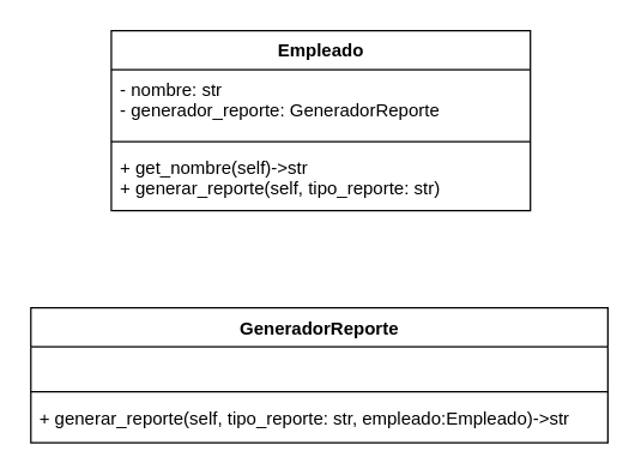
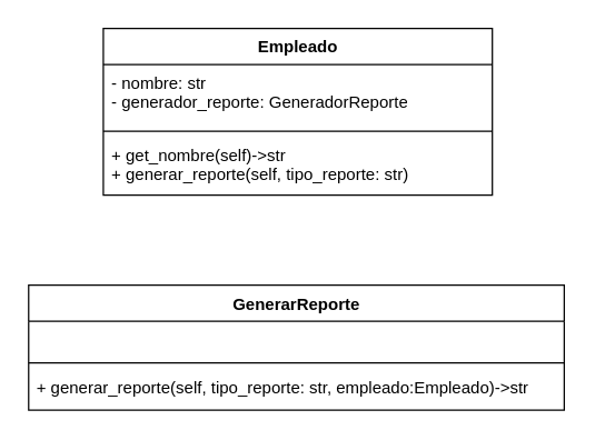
  <mxCell id="0" />
  <mxCell id="1" parent="0" />
  <mxCell id="2" value="Empleado" style="swimlane;fontStyle=1;align=center;verticalAlign=top;childLayout=stackLayout;horizontal=1;startSize=26;horizontalStack=0;resizeParent=1;resizeParentMax=0;resizeLast=0;collapsible=1;marginBottom=0;whiteSpace=wrap;html=1;" parent="1" vertex="1"><mxGeometry x="73.75" y="20" width="280" height="120" as="geometry" /></mxCell>
  <mxCell id="3" value="- nombre: str&lt;div&gt;- generador_reporte: GeneradorReporte&lt;/div&gt;" style="text;strokeColor=none;fillColor=none;align=left;verticalAlign=top;spacingLeft=4;spacingRight=4;overflow=hidden;rotatable=0;points=[[0,0.5],[1,0.5]];portConstraint=eastwest;whiteSpace=wrap;html=1;" parent="2" vertex="1"><mxGeometry y="26" width="280" height="44" as="geometry" /></mxCell>
  <mxCell id="4" value="" style="line;strokeWidth=1;fillColor=none;align=left;verticalAlign=middle;spacingTop=-1;spacingLeft=3;spacingRight=3;rotatable=0;labelPosition=right;points=[];portConstraint=eastwest;strokeColor=inherit;" parent="2" vertex="1"><mxGeometry y="70" width="280" height="8" as="geometry" /></mxCell>
  <mxCell id="5" value="+ get_nombre(self)-&amp;gt;str&lt;br&gt;+ generar_reporte(self, tipo_reporte: str)" style="text;strokeColor=none;fillColor=none;align=left;verticalAlign=top;spacingLeft=4;spacingRight=4;overflow=hidden;rotatable=0;points=[[0,0.5],[1,0.5]];portConstraint=eastwest;whiteSpace=wrap;html=1;" parent="2" vertex="1"><mxGeometry y="78" width="280" height="42" as="geometry" /></mxCell>
- <mxCell id="6" value="GeneradorReporte" style="swimlane;fontStyle=1;align=center;verticalAlign=top;childLayout=stackLayout;horizontal=1;startSize=26;horizontalStack=0;resizeParent=1;resizeParentMax=0;resizeLast=0;collapsible=1;marginBottom=0;whiteSpace=wrap;html=1;" parent="1" vertex="1"><mxGeometry x="20" y="205" width="385.5" height="90" as="geometry" /></mxCell>
+ <mxCell id="6" value="GenerarReporte" style="swimlane;fontStyle=1;align=center;verticalAlign=top;childLayout=stackLayout;horizontal=1;startSize=26;horizontalStack=0;resizeParent=1;resizeParentMax=0;resizeLast=0;collapsible=1;marginBottom=0;whiteSpace=wrap;html=1;" parent="1" vertex="1"><mxGeometry x="20" y="205" width="385.5" height="90" as="geometry" /></mxCell>
  <mxCell id="7" value="&amp;nbsp;" style="text;strokeColor=none;fillColor=none;align=left;verticalAlign=top;spacingLeft=4;spacingRight=4;overflow=hidden;rotatable=0;points=[[0,0.5],[1,0.5]];portConstraint=eastwest;whiteSpace=wrap;html=1;" parent="6" vertex="1"><mxGeometry y="26" width="385.5" height="26" as="geometry" /></mxCell>
  <mxCell id="8" value="" style="line;strokeWidth=1;fillColor=none;align=left;verticalAlign=middle;spacingTop=-1;spacingLeft=3;spacingRight=3;rotatable=0;labelPosition=right;points=[];portConstraint=eastwest;strokeColor=inherit;" parent="6" vertex="1"><mxGeometry y="52" width="385.5" height="8" as="geometry" /></mxCell>
  <mxCell id="9" value="+ generar_reporte(self, tipo_reporte: str, empleado:Empleado)-&amp;gt;str" style="text;strokeColor=none;fillColor=none;align=left;verticalAlign=top;spacingLeft=4;spacingRight=4;overflow=hidden;rotatable=0;points=[[0,0.5],[1,0.5]];portConstraint=eastwest;whiteSpace=wrap;html=1;" parent="6" vertex="1"><mxGeometry y="60" width="385.5" height="30" as="geometry" /></mxCell>
